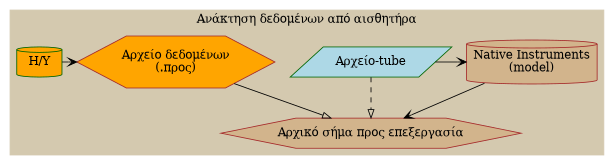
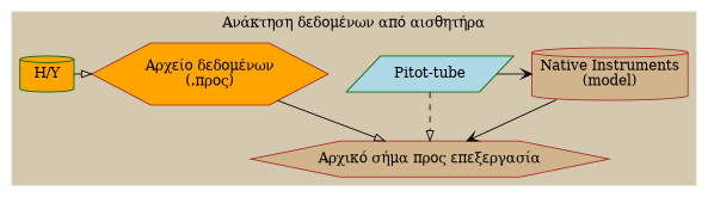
  digraph {
    compound=true
    node [color=brown fillcolor=tan shape=cylinder style=filled]
    edge [arrowhead=onormal]
-   n1 [color=darkgreen fillcolor=lightblue label="Αρχείο-tube" shape=parallelogram]
+   n1 [color=darkgreen fillcolor=lightblue label="Pitot-tube" shape=parallelogram]
    n2 [label="Native Instruments\n(model)"]
    n3 [color=darkgreen fillcolor=orange label="H/Y"]
    n4 [fillcolor=orange label="Αρχείο δεδομένων\n(.πρoς)" shape=hexagon]
    n5 [label="Αρχικό σήμα πρoς επεξεργασία" shape=hexagon]
    subgraph cluster_1 {
      color="#D4C9AF"
      label="Ανάκτηση δεδομένων από αισθητήρα"
      style=filled
      n5
      subgraph sub_2 {
        color="#D4C9AF"
        label="Ανάκτηση δεδομένων από αισθητήρα"
        rank=same
        style=filled
        n1
        n2
        n3
        n4
      }
    }
    n1 -> n2 [arrowhead=vee]
    n1 -> n5 [style=dashed]
    n2 -> n5 [arrowhead=vee]
-   n3 -> n4 [arrowhead=vee]
+   n3 -> n4
    n4 -> n5
  }
